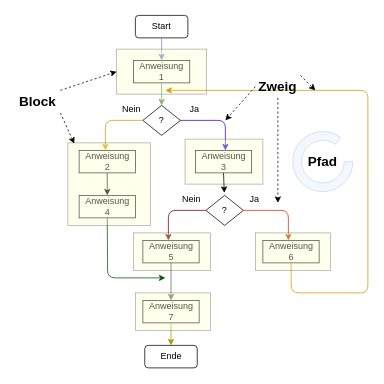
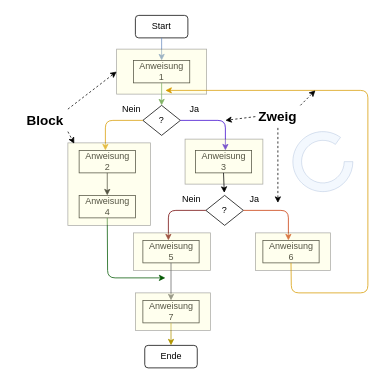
  <mxCell id="0" />
  <mxCell id="1" parent="0" />
  <mxCell id="2" value="" style="rounded=1;whiteSpace=wrap;html=1;" vertex="1" parent="1"><mxGeometry x="180" y="20" width="70" height="30" as="geometry" /></mxCell>
  <mxCell id="3" style="edgeStyle=none;html=1;exitX=0.5;exitY=1;exitDx=0;exitDy=0;entryX=0.5;entryY=0;entryDx=0;entryDy=0;fillColor=#dae8fc;strokeColor=#6c8ebf;" edge="1" parent="1" source="4" target="7"><mxGeometry relative="1" as="geometry" /></mxCell>
  <mxCell id="4" value="Start" style="text;html=1;strokeColor=none;fillColor=none;align=center;verticalAlign=middle;whiteSpace=wrap;rounded=0;" vertex="1" parent="1"><mxGeometry x="185" y="20" width="60" height="30" as="geometry" /></mxCell>
  <mxCell id="5" value="" style="group" vertex="1" connectable="0" parent="1"><mxGeometry x="177.5" y="80" width="97.5" height="45" as="geometry" /></mxCell>
  <mxCell id="6" value="" style="rounded=0;whiteSpace=wrap;html=1;" vertex="1" parent="5"><mxGeometry width="75" height="30" as="geometry" /></mxCell>
  <mxCell id="7" value="Anweisung 1" style="text;html=1;strokeColor=none;fillColor=none;align=center;verticalAlign=middle;whiteSpace=wrap;rounded=0;" vertex="1" parent="5"><mxGeometry x="7.5" width="60" height="30" as="geometry" /></mxCell>
  <mxCell id="8" value="" style="rounded=0;whiteSpace=wrap;html=1;fillColor=#FFFFCC;opacity=33;" vertex="1" parent="5"><mxGeometry x="-22.5" y="-15" width="120" height="60" as="geometry" /></mxCell>
  <mxCell id="9" value="" style="group" vertex="1" connectable="0" parent="1"><mxGeometry x="190" y="140" width="50" height="40" as="geometry" /></mxCell>
  <mxCell id="10" value="" style="rhombus;whiteSpace=wrap;html=1;" vertex="1" parent="9"><mxGeometry width="50" height="40" as="geometry" /></mxCell>
  <mxCell id="11" value="?" style="text;html=1;strokeColor=none;fillColor=none;align=center;verticalAlign=middle;whiteSpace=wrap;rounded=0;" vertex="1" parent="9"><mxGeometry y="5" width="50" height="30" as="geometry" /></mxCell>
  <mxCell id="12" value="" style="endArrow=classic;html=1;exitX=1;exitY=0.5;exitDx=0;exitDy=0;fillColor=#6a00ff;strokeColor=#3700CC;" edge="1" parent="1" source="11"><mxGeometry width="50" height="50" relative="1" as="geometry"><mxPoint x="420" y="310" as="sourcePoint" /><mxPoint x="300" y="200" as="targetPoint" /><Array as="points"><mxPoint x="300" y="160" /></Array></mxGeometry></mxCell>
  <mxCell id="13" value="Ja" style="text;html=1;strokeColor=none;fillColor=none;align=center;verticalAlign=middle;whiteSpace=wrap;rounded=0;" vertex="1" parent="1"><mxGeometry x="244" y="130" width="30" height="30" as="geometry" /></mxCell>
  <mxCell id="14" value="" style="endArrow=classic;html=1;exitX=0;exitY=0.5;exitDx=0;exitDy=0;fillColor=#ffe6cc;strokeColor=#d79b00;" edge="1" parent="1" source="11"><mxGeometry width="50" height="50" relative="1" as="geometry"><mxPoint x="185" y="150" as="sourcePoint" /><mxPoint x="140" y="200" as="targetPoint" /><Array as="points"><mxPoint x="140" y="160" /></Array></mxGeometry></mxCell>
  <mxCell id="15" value="Nein" style="text;html=1;strokeColor=none;fillColor=none;align=center;verticalAlign=middle;whiteSpace=wrap;rounded=0;" vertex="1" parent="1"><mxGeometry x="160" y="130" width="30" height="30" as="geometry" /></mxCell>
  <mxCell id="16" style="edgeStyle=none;html=1;exitX=0.5;exitY=1;exitDx=0;exitDy=0;fillColor=#d5e8d4;strokeColor=#82b366;" edge="1" parent="1" source="7"><mxGeometry relative="1" as="geometry"><mxPoint x="215" y="140" as="targetPoint" /></mxGeometry></mxCell>
  <mxCell id="17" value="" style="group" vertex="1" connectable="0" parent="1"><mxGeometry x="105" y="200" width="75" height="30" as="geometry" /></mxCell>
  <mxCell id="18" value="" style="rounded=0;whiteSpace=wrap;html=1;" vertex="1" parent="17"><mxGeometry width="75" height="30" as="geometry" /></mxCell>
  <mxCell id="19" value="Anweisung 2" style="text;html=1;strokeColor=none;fillColor=none;align=center;verticalAlign=middle;whiteSpace=wrap;rounded=0;" vertex="1" parent="17"><mxGeometry x="7.5" width="60" height="30" as="geometry" /></mxCell>
  <mxCell id="20" value="" style="group" vertex="1" connectable="0" parent="1"><mxGeometry x="260" y="200" width="106.25" height="80" as="geometry" /></mxCell>
  <mxCell id="21" value="" style="rounded=0;whiteSpace=wrap;html=1;" vertex="1" parent="20"><mxGeometry width="75" height="30" as="geometry" /></mxCell>
  <mxCell id="22" value="Anweisung 3" style="text;html=1;strokeColor=none;fillColor=none;align=center;verticalAlign=middle;whiteSpace=wrap;rounded=0;" vertex="1" parent="20"><mxGeometry x="7.5" width="60" height="30" as="geometry" /></mxCell>
  <mxCell id="23" value="" style="rounded=0;whiteSpace=wrap;html=1;fillColor=#FFFFCC;opacity=33;" vertex="1" parent="20"><mxGeometry x="-13.75" y="-15" width="103.75" height="60" as="geometry" /></mxCell>
  <mxCell id="24" value="" style="group" vertex="1" connectable="0" parent="1"><mxGeometry x="274" y="260" width="50" height="40" as="geometry" /></mxCell>
  <mxCell id="25" value="" style="rhombus;whiteSpace=wrap;html=1;" vertex="1" parent="24"><mxGeometry width="50" height="40" as="geometry" /></mxCell>
  <mxCell id="26" value="?" style="text;html=1;strokeColor=none;fillColor=none;align=center;verticalAlign=middle;whiteSpace=wrap;rounded=0;" vertex="1" parent="24"><mxGeometry y="5" width="50" height="30" as="geometry" /></mxCell>
  <mxCell id="27" style="edgeStyle=none;html=1;exitX=0.5;exitY=1;exitDx=0;exitDy=0;entryX=0.491;entryY=-0.281;entryDx=0;entryDy=0;entryPerimeter=0;" edge="1" parent="1" source="22" target="26"><mxGeometry relative="1" as="geometry" /></mxCell>
  <mxCell id="28" value="" style="endArrow=classic;html=1;exitX=1;exitY=0.5;exitDx=0;exitDy=0;fillColor=#fa6800;strokeColor=#C73500;" edge="1" parent="1"><mxGeometry width="50" height="50" relative="1" as="geometry"><mxPoint x="324" y="280" as="sourcePoint" /><mxPoint x="384" y="320" as="targetPoint" /><Array as="points"><mxPoint x="384" y="280" /></Array></mxGeometry></mxCell>
  <mxCell id="29" value="" style="endArrow=classic;html=1;exitX=0;exitY=0.5;exitDx=0;exitDy=0;fillColor=#a20025;strokeColor=#6F0000;" edge="1" parent="1"><mxGeometry width="50" height="50" relative="1" as="geometry"><mxPoint x="274" y="280" as="sourcePoint" /><mxPoint x="224" y="320" as="targetPoint" /><Array as="points"><mxPoint x="224" y="280" /></Array></mxGeometry></mxCell>
  <mxCell id="30" value="Ja" style="text;html=1;strokeColor=none;fillColor=none;align=center;verticalAlign=middle;whiteSpace=wrap;rounded=0;" vertex="1" parent="1"><mxGeometry x="324" y="250" width="30" height="30" as="geometry" /></mxCell>
  <mxCell id="31" value="Nein" style="text;html=1;strokeColor=none;fillColor=none;align=center;verticalAlign=middle;whiteSpace=wrap;rounded=0;" vertex="1" parent="1"><mxGeometry x="240" y="250" width="30" height="30" as="geometry" /></mxCell>
  <mxCell id="32" value="" style="group" vertex="1" connectable="0" parent="1"><mxGeometry x="105" y="260" width="75" height="30" as="geometry" /></mxCell>
  <mxCell id="33" value="" style="rounded=0;whiteSpace=wrap;html=1;" vertex="1" parent="32"><mxGeometry width="75" height="30" as="geometry" /></mxCell>
  <mxCell id="34" value="Anweisung 4" style="text;html=1;strokeColor=none;fillColor=none;align=center;verticalAlign=middle;whiteSpace=wrap;rounded=0;" vertex="1" parent="32"><mxGeometry x="7.5" width="60" height="30" as="geometry" /></mxCell>
  <mxCell id="35" style="edgeStyle=none;html=1;exitX=0.5;exitY=1;exitDx=0;exitDy=0;entryX=0.5;entryY=0;entryDx=0;entryDy=0;" edge="1" parent="1" source="19" target="34"><mxGeometry relative="1" as="geometry" /></mxCell>
  <mxCell id="36" value="" style="group" vertex="1" connectable="0" parent="1"><mxGeometry x="190" y="320" width="90" height="40" as="geometry" /></mxCell>
  <mxCell id="37" value="" style="rounded=0;whiteSpace=wrap;html=1;" vertex="1" parent="36"><mxGeometry width="75" height="30" as="geometry" /></mxCell>
  <mxCell id="38" value="Anweisung 5" style="text;html=1;strokeColor=none;fillColor=none;align=center;verticalAlign=middle;whiteSpace=wrap;rounded=0;" vertex="1" parent="36"><mxGeometry x="7.5" width="60" height="30" as="geometry" /></mxCell>
  <mxCell id="39" value="" style="rounded=0;whiteSpace=wrap;html=1;fillColor=#FFFFCC;opacity=33;" vertex="1" parent="36"><mxGeometry x="-12.5" y="-10" width="102.5" height="50" as="geometry" /></mxCell>
  <mxCell id="40" value="" style="group" vertex="1" connectable="0" parent="1"><mxGeometry x="350" y="320" width="90" height="50" as="geometry" /></mxCell>
  <mxCell id="41" value="" style="rounded=0;whiteSpace=wrap;html=1;" vertex="1" parent="40"><mxGeometry width="75" height="30" as="geometry" /></mxCell>
  <mxCell id="42" value="Anweisung 6" style="text;html=1;strokeColor=none;fillColor=none;align=center;verticalAlign=middle;whiteSpace=wrap;rounded=0;" vertex="1" parent="40"><mxGeometry x="7.5" width="60" height="30" as="geometry" /></mxCell>
  <mxCell id="43" value="" style="rounded=0;whiteSpace=wrap;html=1;fillColor=#FFFFCC;opacity=33;" vertex="1" parent="40"><mxGeometry x="-10" y="-10" width="100" height="50" as="geometry" /></mxCell>
  <mxCell id="44" style="edgeStyle=none;html=1;exitX=0.5;exitY=1;exitDx=0;exitDy=0;fillColor=#ffcd28;gradientColor=#ffa500;strokeColor=#d79b00;" edge="1" parent="1" source="42"><mxGeometry relative="1" as="geometry"><mxPoint x="220" y="120" as="targetPoint" /><Array as="points"><mxPoint x="388" y="390" /><mxPoint x="490" y="390" /><mxPoint x="490" y="120" /></Array></mxGeometry></mxCell>
  <mxCell id="45" value="" style="group" vertex="1" connectable="0" parent="1"><mxGeometry x="190" y="400" width="75" height="30" as="geometry" /></mxCell>
  <mxCell id="46" value="" style="rounded=0;whiteSpace=wrap;html=1;" vertex="1" parent="45"><mxGeometry width="75" height="30" as="geometry" /></mxCell>
  <mxCell id="47" value="Anweisung 7" style="text;html=1;strokeColor=none;fillColor=none;align=center;verticalAlign=middle;whiteSpace=wrap;rounded=0;" vertex="1" parent="45"><mxGeometry x="7.5" width="60" height="30" as="geometry" /></mxCell>
  <mxCell id="48" style="edgeStyle=none;html=1;exitX=0.5;exitY=1;exitDx=0;exitDy=0;entryX=0.5;entryY=0;entryDx=0;entryDy=0;fillColor=#f5f5f5;gradientColor=#b3b3b3;strokeColor=#666666;" edge="1" parent="1" source="38" target="47"><mxGeometry relative="1" as="geometry" /></mxCell>
  <mxCell id="49" style="edgeStyle=none;html=1;exitX=0.5;exitY=1;exitDx=0;exitDy=0;fillColor=#008a00;strokeColor=#005700;" edge="1" parent="1" source="34"><mxGeometry relative="1" as="geometry"><mxPoint x="220" y="370" as="targetPoint" /><Array as="points"><mxPoint x="143" y="370" /></Array></mxGeometry></mxCell>
  <mxCell id="50" value="" style="rounded=1;whiteSpace=wrap;html=1;" vertex="1" parent="1"><mxGeometry x="192.5" y="460" width="70" height="30" as="geometry" /></mxCell>
  <mxCell id="51" value="Ende" style="text;html=1;strokeColor=none;fillColor=none;align=center;verticalAlign=middle;whiteSpace=wrap;rounded=0;" vertex="1" parent="1"><mxGeometry x="197.5" y="460" width="60" height="30" as="geometry" /></mxCell>
  <mxCell id="52" style="edgeStyle=none;html=1;exitX=0.5;exitY=1;exitDx=0;exitDy=0;entryX=0.5;entryY=0;entryDx=0;entryDy=0;fillColor=#e3c800;strokeColor=#B09500;" edge="1" parent="1" source="47" target="51"><mxGeometry relative="1" as="geometry" /></mxCell>
  <mxCell id="53" value="" style="whiteSpace=wrap;html=1;aspect=fixed;fillColor=#FFFFCC;opacity=33;" vertex="1" parent="1"><mxGeometry x="90" y="190" width="110" height="110" as="geometry" /></mxCell>
  <mxCell id="54" value="" style="rounded=0;whiteSpace=wrap;html=1;fillColor=#FFFFCC;opacity=33;" vertex="1" parent="1"><mxGeometry x="180" y="390" width="100" height="50" as="geometry" /></mxCell>
  <mxCell id="55" style="edgeStyle=none;html=1;exitX=1;exitY=0;exitDx=0;exitDy=0;entryX=0;entryY=0.5;entryDx=0;entryDy=0;fontSize=18;dashed=1;" edge="1" parent="1" source="57" target="8"><mxGeometry relative="1" as="geometry" /></mxCell>
  <mxCell id="56" style="edgeStyle=none;html=1;exitX=1;exitY=1;exitDx=0;exitDy=0;entryX=0.077;entryY=0.009;entryDx=0;entryDy=0;entryPerimeter=0;dashed=1;fontSize=18;" edge="1" parent="1" source="57" target="53"><mxGeometry relative="1" as="geometry" /></mxCell>
- <mxCell id="57" value="Block" style="text;html=1;strokeColor=none;fillColor=none;align=center;verticalAlign=middle;whiteSpace=wrap;rounded=0;opacity=33;fontSize=18;fontStyle=1" vertex="1" parent="1"><mxGeometry x="20" y="120" width="60" height="30" as="geometry" /></mxCell>
+ <mxCell id="57" value="Block" style="text;html=1;strokeColor=none;fillColor=none;align=center;verticalAlign=middle;whiteSpace=wrap;rounded=0;opacity=33;fontSize=18;fontStyle=1" vertex="1" parent="1"><mxGeometry x="30" y="145" width="60" height="30" as="geometry" /></mxCell>
  <mxCell id="58" style="edgeStyle=none;html=1;exitX=1;exitY=0;exitDx=0;exitDy=0;dashed=1;fontSize=18;" edge="1" parent="1" source="61"><mxGeometry relative="1" as="geometry"><mxPoint x="420" y="120" as="targetPoint" /></mxGeometry></mxCell>
  <mxCell id="59" style="edgeStyle=none;html=1;exitX=0;exitY=0.5;exitDx=0;exitDy=0;dashed=1;fontSize=18;" edge="1" parent="1" source="61"><mxGeometry relative="1" as="geometry"><mxPoint x="300" y="160" as="targetPoint" /></mxGeometry></mxCell>
  <mxCell id="60" style="edgeStyle=none;html=1;exitX=0.5;exitY=1;exitDx=0;exitDy=0;dashed=1;fontSize=18;" edge="1" parent="1" source="61"><mxGeometry relative="1" as="geometry"><mxPoint x="370" y="270" as="targetPoint" /></mxGeometry></mxCell>
- <mxCell id="61" value="Zweig" style="text;html=1;strokeColor=none;fillColor=none;align=center;verticalAlign=middle;whiteSpace=wrap;rounded=0;opacity=33;fontSize=18;fontStyle=1" vertex="1" parent="1"><mxGeometry x="340" y="100" width="60" height="30" as="geometry" /></mxCell>
+ <mxCell id="61" value="Zweig" style="text;html=1;strokeColor=none;fillColor=none;align=center;verticalAlign=middle;whiteSpace=wrap;rounded=0;opacity=33;fontSize=18;fontStyle=1" vertex="1" parent="1"><mxGeometry x="340" y="140" width="60" height="30" as="geometry" /></mxCell>
  <mxCell id="62" value="" style="verticalLabelPosition=bottom;verticalAlign=top;html=1;shape=mxgraph.basic.partConcEllipse;startAngle=0.25;endAngle=0.1;arcWidth=0.29;fontSize=18;fillColor=#dae8fc;opacity=33;strokeColor=#6c8ebf;" vertex="1" parent="1"><mxGeometry x="390" y="175" width="80" height="80" as="geometry" /></mxCell>
- <mxCell id="63" value="Pfad" style="text;html=1;strokeColor=none;fillColor=none;align=center;verticalAlign=middle;whiteSpace=wrap;rounded=0;opacity=33;fontSize=18;fontStyle=1" vertex="1" parent="1"><mxGeometry x="400" y="200" width="60" height="30" as="geometry" /></mxCell>
